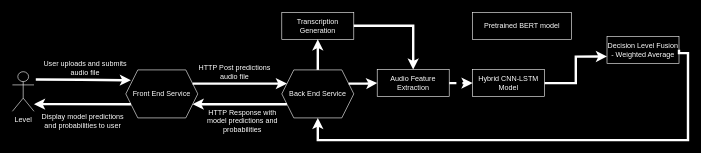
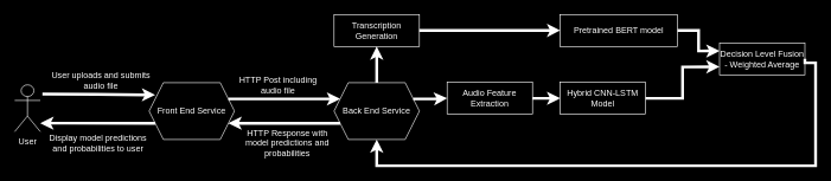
  <mxCell id="0" />
  <mxCell id="1" parent="0" />
- <mxCell id="2" value="&lt;font color=&quot;#ffffff&quot;&gt;Level&lt;/font&gt;" style="shape=umlActor;verticalLabelPosition=bottom;verticalAlign=top;html=1;outlineConnect=0;strokeColor=#FFFFFF;fillColor=none;" vertex="1" parent="1"><mxGeometry x="20" y="119" width="36" height="66" as="geometry" /></mxCell>
+ <mxCell id="2" value="&lt;font color=&quot;#ffffff&quot;&gt;User&lt;/font&gt;" style="shape=umlActor;verticalLabelPosition=bottom;verticalAlign=top;html=1;outlineConnect=0;strokeColor=#FFFFFF;fillColor=none;" vertex="1" parent="1"><mxGeometry x="20" y="119" width="36" height="66" as="geometry" /></mxCell>
  <mxCell id="3" value="Front End S&lt;span style=&quot;color: rgba(0, 0, 0, 0); font-family: monospace; font-size: 0px; text-align: start; text-wrap: nowrap;&quot;&gt;%3CmxGraphModel%3E%3Croot%3E%3CmxCell%20id%3D%220%22%2F%3E%3CmxCell%20id%3D%221%22%20parent%3D%220%22%2F%3E%3CmxCell%20id%3D%222%22%20value%3D%22Audio%20Recording%22%20style%3D%22rounded%3D0%3BwhiteSpace%3Dwrap%3Bhtml%3D1%3BfillColor%3Dnone%3BfontColor%3D%23FFFFFF%3BstrokeColor%3D%23FFFFFF%3B%22%20vertex%3D%221%22%20parent%3D%221%22%3E%3CmxGeometry%20x%3D%22158%22%20y%3D%22269%22%20width%3D%22120%22%20height%3D%2260%22%20as%3D%22geometry%22%2F%3E%3C%2FmxCell%3E%3C%2Froot%3E%3C%2FmxGraphModel%3E&lt;/span&gt;ervice" style="shape=hexagon;perimeter=hexagonPerimeter2;whiteSpace=wrap;html=1;fixedSize=1;fillColor=none;strokeColor=#FFFFFF;fontColor=#FFFFFF;" vertex="1" parent="1"><mxGeometry x="209" y="116" width="120" height="80" as="geometry" /></mxCell>
  <mxCell id="4" value="" style="edgeStyle=orthogonalEdgeStyle;rounded=0;orthogonalLoop=1;jettySize=auto;html=1;" edge="1" parent="1" source="5" target="3"><mxGeometry relative="1" as="geometry" /></mxCell>
  <mxCell id="5" value="Back End Service" style="shape=hexagon;perimeter=hexagonPerimeter2;whiteSpace=wrap;html=1;fixedSize=1;fillColor=none;strokeColor=#FFFFFF;fontColor=#FFFFFF;" vertex="1" parent="1"><mxGeometry x="469" y="116" width="120" height="80" as="geometry" /></mxCell>
  <mxCell id="6" value="Transcription Generation" style="rounded=0;whiteSpace=wrap;html=1;strokeColor=#FFFFFF;fillColor=none;fontColor=#FFFFFF;" vertex="1" parent="1"><mxGeometry x="469" y="20" width="120" height="45" as="geometry" /></mxCell>
  <mxCell id="7" value="Audio Feature Extraction" style="rounded=0;whiteSpace=wrap;html=1;strokeColor=#FFFFFF;fillColor=none;fontColor=#FFFFFF;" vertex="1" parent="1"><mxGeometry x="628" y="115.5" width="120" height="45" as="geometry" /></mxCell>
  <mxCell id="8" value="Hybrid CNN-LSTM&lt;br&gt;Model" style="rounded=0;whiteSpace=wrap;html=1;strokeColor=#FFFFFF;fillColor=none;fontColor=#FFFFFF;" vertex="1" parent="1"><mxGeometry x="787" y="115.5" width="120" height="45" as="geometry" /></mxCell>
  <mxCell id="9" value="Pretrained BERT model" style="rounded=0;whiteSpace=wrap;html=1;strokeColor=#FFFFFF;fillColor=none;fontColor=#FFFFFF;" vertex="1" parent="1"><mxGeometry x="787" y="20" width="165" height="45" as="geometry" /></mxCell>
  <mxCell id="10" value="Decision Level Fusion - Weighted Average" style="rounded=0;whiteSpace=wrap;html=1;strokeColor=#FFFFFF;fillColor=none;fontColor=#FFFFFF;" vertex="1" parent="1"><mxGeometry x="1011" y="60" width="120" height="45" as="geometry" /></mxCell>
  <mxCell id="11" style="edgeStyle=orthogonalEdgeStyle;rounded=0;orthogonalLoop=1;jettySize=auto;html=1;strokeWidth=4;strokeColor=#FFFFFF;entryX=0;entryY=0.25;entryDx=0;entryDy=0;exitX=1;exitY=0.25;exitDx=0;exitDy=0;" edge="1" parent="1" source="3" target="5"><mxGeometry relative="1" as="geometry"><mxPoint x="315" y="287" as="sourcePoint" /><mxPoint x="429" y="156" as="targetPoint" /></mxGeometry></mxCell>
  <mxCell id="12" style="edgeStyle=orthogonalEdgeStyle;rounded=0;orthogonalLoop=1;jettySize=auto;html=1;entryX=0.5;entryY=1;entryDx=0;entryDy=0;strokeWidth=4;strokeColor=#FFFFFF;exitX=0.5;exitY=0;exitDx=0;exitDy=0;" edge="1" parent="1" source="5" target="6"><mxGeometry relative="1" as="geometry"><mxPoint x="197" y="186" as="sourcePoint" /><mxPoint x="288" y="186" as="targetPoint" /></mxGeometry></mxCell>
- <mxCell id="13" style="edgeStyle=orthogonalEdgeStyle;rounded=0;orthogonalLoop=1;jettySize=auto;html=1;strokeWidth=4;strokeColor=#FFFFFF;exitX=1;exitY=0.5;exitDx=0;exitDy=0;dashed=1;" edge="1" parent="1" source="7" target="8"><mxGeometry relative="1" as="geometry"><mxPoint x="207" y="196" as="sourcePoint" /><mxPoint x="298" y="196" as="targetPoint" /></mxGeometry></mxCell>
+ <mxCell id="13" style="edgeStyle=orthogonalEdgeStyle;rounded=0;orthogonalLoop=1;jettySize=auto;html=1;strokeWidth=4;strokeColor=#FFFFFF;exitX=1;exitY=0.5;exitDx=0;exitDy=0;" edge="1" parent="1" source="7" target="8"><mxGeometry relative="1" as="geometry"><mxPoint x="207" y="196" as="sourcePoint" /><mxPoint x="298" y="196" as="targetPoint" /></mxGeometry></mxCell>
  <mxCell id="14" style="edgeStyle=orthogonalEdgeStyle;rounded=0;orthogonalLoop=1;jettySize=auto;html=1;entryX=0;entryY=0.75;entryDx=0;entryDy=0;strokeWidth=4;strokeColor=#FFFFFF;" edge="1" parent="1" source="8" target="10"><mxGeometry relative="1" as="geometry"><mxPoint x="227" y="198" as="sourcePoint" /><mxPoint x="318" y="198" as="targetPoint" /></mxGeometry></mxCell>
+ <mxCell id="15" style="edgeStyle=orthogonalEdgeStyle;rounded=0;orthogonalLoop=1;jettySize=auto;html=1;entryX=0;entryY=0.25;entryDx=0;entryDy=0;strokeWidth=4;strokeColor=#FFFFFF;exitX=1;exitY=0.5;exitDx=0;exitDy=0;" edge="1" parent="1" source="9" target="10"><mxGeometry relative="1" as="geometry"><mxPoint x="237" y="208" as="sourcePoint" /><mxPoint x="328" y="208" as="targetPoint" /></mxGeometry></mxCell>
  <mxCell id="16" style="edgeStyle=orthogonalEdgeStyle;rounded=0;orthogonalLoop=1;jettySize=auto;html=1;strokeWidth=4;strokeColor=#FFFFFF;exitX=1;exitY=0.25;exitDx=0;exitDy=0;" edge="1" parent="1" source="5" target="7"><mxGeometry relative="1" as="geometry"><mxPoint x="379" y="149" as="sourcePoint" /><mxPoint x="488" y="149" as="targetPoint" /></mxGeometry></mxCell>
  <mxCell id="17" style="edgeStyle=orthogonalEdgeStyle;rounded=0;orthogonalLoop=1;jettySize=auto;html=1;strokeWidth=4;strokeColor=#FFFFFF;entryX=1;entryY=0.75;entryDx=0;entryDy=0;exitX=0;exitY=0.75;exitDx=0;exitDy=0;" edge="1" parent="1" source="5" target="3"><mxGeometry relative="1" as="geometry"><mxPoint x="340" y="159" as="sourcePoint" /><mxPoint x="449" y="159" as="targetPoint" /></mxGeometry></mxCell>
  <mxCell id="18" style="edgeStyle=orthogonalEdgeStyle;rounded=0;orthogonalLoop=1;jettySize=auto;html=1;strokeWidth=4;strokeColor=#FFFFFF;entryX=0.5;entryY=1;entryDx=0;entryDy=0;exitX=1;exitY=0.5;exitDx=0;exitDy=0;" edge="1" parent="1" source="10" target="5"><mxGeometry relative="1" as="geometry"><mxPoint x="409" y="179" as="sourcePoint" /><mxPoint x="518" y="179" as="targetPoint" /><Array as="points"><mxPoint x="1146" y="88" /><mxPoint x="1146" y="233" /><mxPoint x="529" y="233" /></Array></mxGeometry></mxCell>
  <mxCell id="19" value="User uploads and submits audio file" style="text;html=1;align=center;verticalAlign=middle;whiteSpace=wrap;rounded=0;fontColor=#FFFFFF;" vertex="1" parent="1"><mxGeometry x="63" y="86" width="157" height="54" as="geometry" /></mxCell>
  <mxCell id="20" value="Display model predictions and probabilities to user" style="text;html=1;align=center;verticalAlign=middle;whiteSpace=wrap;rounded=0;fontColor=#FFFFFF;" vertex="1" parent="1"><mxGeometry x="59" y="174" width="157" height="54" as="geometry" /></mxCell>
- <mxCell id="21" value="HTTP Post predictions audio file" style="text;html=1;align=center;verticalAlign=middle;whiteSpace=wrap;rounded=0;fontColor=#FFFFFF;" vertex="1" parent="1"><mxGeometry x="320" y="92" width="141" height="54" as="geometry" /></mxCell>
+ <mxCell id="21" value="HTTP Post including audio file" style="text;html=1;align=center;verticalAlign=middle;whiteSpace=wrap;rounded=0;fontColor=#FFFFFF;" vertex="1" parent="1"><mxGeometry x="320" y="92" width="141" height="54" as="geometry" /></mxCell>
  <mxCell id="22" value="HTTP Response with model predictions and probabilities" style="text;html=1;align=center;verticalAlign=middle;whiteSpace=wrap;rounded=0;fontColor=#FFFFFF;" vertex="1" parent="1"><mxGeometry x="333" y="174" width="141" height="54" as="geometry" /></mxCell>
- <mxCell id="23" style="edgeStyle=orthogonalEdgeStyle;rounded=0;orthogonalLoop=1;jettySize=auto;html=1;strokeWidth=4;strokeColor=#FFFFFF;exitX=1;exitY=0.5;exitDx=0;exitDy=0;" edge="1" parent="1" source="6" target="7"><mxGeometry relative="1" as="geometry"><mxPoint x="590" y="149" as="sourcePoint" /><mxPoint x="638" y="148" as="targetPoint" /></mxGeometry></mxCell>
+ <mxCell id="23" style="edgeStyle=orthogonalEdgeStyle;rounded=0;orthogonalLoop=1;jettySize=auto;html=1;strokeWidth=4;strokeColor=#FFFFFF;exitX=1;exitY=0.5;exitDx=0;exitDy=0;" edge="1" parent="1" source="6" target="9"><mxGeometry relative="1" as="geometry"><mxPoint x="590" y="149" as="sourcePoint" /><mxPoint x="638" y="148" as="targetPoint" /></mxGeometry></mxCell>
  <mxCell id="24" style="edgeStyle=orthogonalEdgeStyle;rounded=0;orthogonalLoop=1;jettySize=auto;html=1;strokeWidth=4;strokeColor=#FFFFFF;entryX=0.071;entryY=0.216;entryDx=0;entryDy=0;entryPerimeter=0;" edge="1" parent="1" target="3"><mxGeometry relative="1" as="geometry"><mxPoint x="59" y="132" as="sourcePoint" /><mxPoint x="228" y="183" as="targetPoint" /></mxGeometry></mxCell>
  <mxCell id="25" style="edgeStyle=orthogonalEdgeStyle;rounded=0;orthogonalLoop=1;jettySize=auto;html=1;strokeWidth=4;strokeColor=#FFFFFF;exitX=0;exitY=0.75;exitDx=0;exitDy=0;" edge="1" parent="1" source="3" target="2"><mxGeometry relative="1" as="geometry"><mxPoint x="69" y="142" as="sourcePoint" /><mxPoint x="228" y="143" as="targetPoint" /><Array as="points"><mxPoint x="92" y="173" /><mxPoint x="92" y="173" /></Array></mxGeometry></mxCell>
